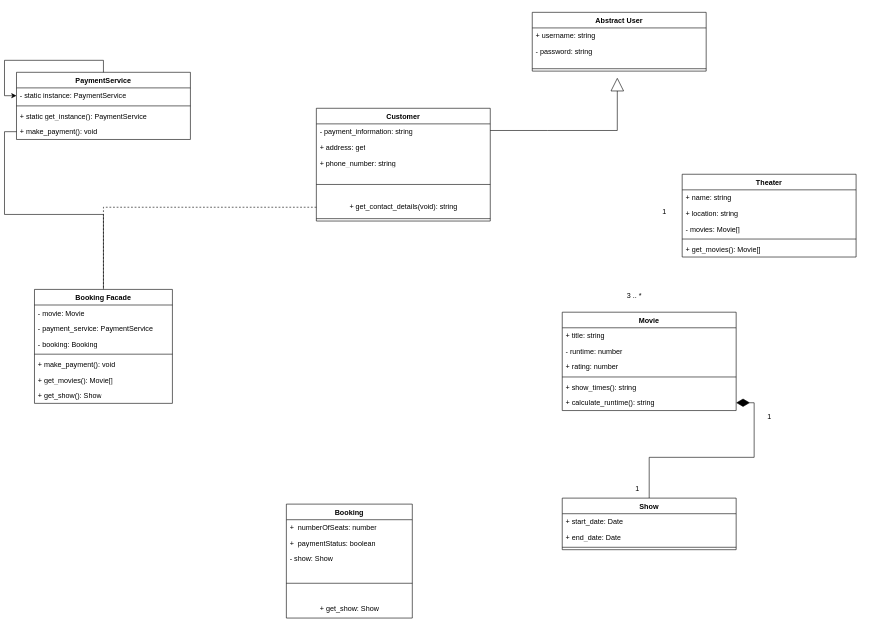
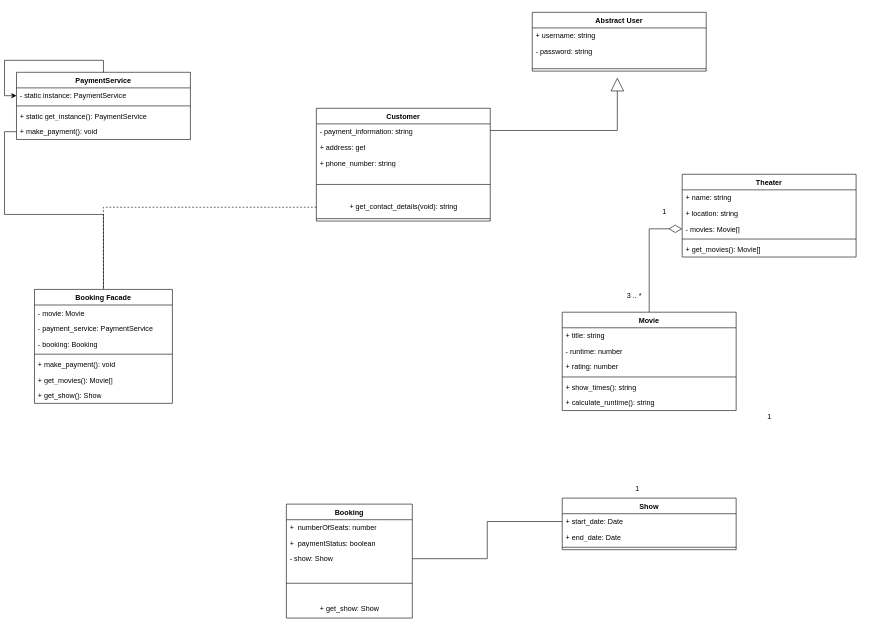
  <mxCell id="0" />
  <mxCell id="1" parent="0" />
  <mxCell id="2" value="Abstract User" style="swimlane;fontStyle=1;align=center;verticalAlign=top;childLayout=stackLayout;horizontal=1;startSize=26;horizontalStack=0;resizeParent=1;resizeParentMax=0;resizeLast=0;collapsible=1;marginBottom=0;whiteSpace=wrap;html=1;" parent="1" vertex="1"><mxGeometry x="880" y="20" width="290" height="98" as="geometry" /></mxCell>
  <mxCell id="3" value="+ username: string" style="text;strokeColor=none;fillColor=none;align=left;verticalAlign=top;spacingLeft=4;spacingRight=4;overflow=hidden;rotatable=0;points=[[0,0.5],[1,0.5]];portConstraint=eastwest;whiteSpace=wrap;html=1;" parent="2" vertex="1"><mxGeometry y="26" width="290" height="26" as="geometry" /></mxCell>
  <mxCell id="4" value="- password: string" style="text;strokeColor=none;fillColor=none;align=left;verticalAlign=top;spacingLeft=4;spacingRight=4;overflow=hidden;rotatable=0;points=[[0,0.5],[1,0.5]];portConstraint=eastwest;whiteSpace=wrap;html=1;" parent="2" vertex="1"><mxGeometry y="52" width="290" height="38" as="geometry" /></mxCell>
  <mxCell id="5" value="" style="line;strokeWidth=1;fillColor=none;align=left;verticalAlign=middle;spacingTop=-1;spacingLeft=3;spacingRight=3;rotatable=0;labelPosition=right;points=[];portConstraint=eastwest;strokeColor=inherit;" parent="2" vertex="1"><mxGeometry y="90" width="290" height="8" as="geometry" /></mxCell>
  <mxCell id="6" value="Customer" style="swimlane;fontStyle=1;align=center;verticalAlign=top;childLayout=stackLayout;horizontal=1;startSize=26;horizontalStack=0;resizeParent=1;resizeParentMax=0;resizeLast=0;collapsible=1;marginBottom=0;whiteSpace=wrap;html=1;" parent="1" vertex="1"><mxGeometry x="520" y="180" width="290" height="188" as="geometry" /></mxCell>
  <mxCell id="7" value="- payment_information: string" style="text;strokeColor=none;fillColor=none;align=left;verticalAlign=top;spacingLeft=4;spacingRight=4;overflow=hidden;rotatable=0;points=[[0,0.5],[1,0.5]];portConstraint=eastwest;whiteSpace=wrap;html=1;" parent="6" vertex="1"><mxGeometry y="26" width="290" height="26" as="geometry" /></mxCell>
  <mxCell id="8" value="+ address: get" style="text;strokeColor=none;fillColor=none;align=left;verticalAlign=top;spacingLeft=4;spacingRight=4;overflow=hidden;rotatable=0;points=[[0,0.5],[1,0.5]];portConstraint=eastwest;whiteSpace=wrap;html=1;" parent="6" vertex="1"><mxGeometry y="52" width="290" height="26" as="geometry" /></mxCell>
  <mxCell id="9" value="+ phone_number: string" style="text;strokeColor=none;fillColor=none;align=left;verticalAlign=top;spacingLeft=4;spacingRight=4;overflow=hidden;rotatable=0;points=[[0,0.5],[1,0.5]];portConstraint=eastwest;whiteSpace=wrap;html=1;" parent="6" vertex="1"><mxGeometry y="78" width="290" height="26" as="geometry" /></mxCell>
  <mxCell id="10" value="" style="line;strokeWidth=1;fillColor=none;align=left;verticalAlign=middle;spacingTop=-1;spacingLeft=3;spacingRight=3;rotatable=0;labelPosition=right;points=[];portConstraint=eastwest;strokeColor=inherit;" parent="6" vertex="1"><mxGeometry y="104" width="290" height="46" as="geometry" /></mxCell>
  <mxCell id="11" value="+ get_contact_details(void): string" style="text;html=1;align=center;verticalAlign=middle;resizable=0;points=[];autosize=1;strokeColor=none;fillColor=none;" parent="6" vertex="1"><mxGeometry y="150" width="290" height="30" as="geometry" /></mxCell>
  <mxCell id="12" style="line;strokeWidth=1;fillColor=none;align=left;verticalAlign=middle;spacingTop=-1;spacingLeft=3;spacingRight=3;rotatable=0;labelPosition=right;points=[];portConstraint=eastwest;strokeColor=inherit;" parent="6" vertex="1"><mxGeometry y="180" width="290" height="8" as="geometry" /></mxCell>
  <mxCell id="13" style="edgeStyle=orthogonalEdgeStyle;rounded=0;orthogonalLoop=1;jettySize=auto;html=1;entryX=0.489;entryY=1.038;entryDx=0;entryDy=0;entryPerimeter=0;endArrow=block;endFill=0;endSize=20;" parent="1" source="6" edge="1"><mxGeometry relative="1" as="geometry"><mxPoint x="1021.81" y="128.988" as="targetPoint" /><Array as="points"><mxPoint x="905" y="217" /><mxPoint x="912" y="217" /></Array></mxGeometry></mxCell>
  <mxCell id="14" value="Theater" style="swimlane;fontStyle=1;align=center;verticalAlign=top;childLayout=stackLayout;horizontal=1;startSize=26;horizontalStack=0;resizeParent=1;resizeParentMax=0;resizeLast=0;collapsible=1;marginBottom=0;whiteSpace=wrap;html=1;" parent="1" vertex="1"><mxGeometry x="1130" y="290" width="290" height="138" as="geometry" /></mxCell>
  <mxCell id="15" value="+ name: string" style="text;strokeColor=none;fillColor=none;align=left;verticalAlign=top;spacingLeft=4;spacingRight=4;overflow=hidden;rotatable=0;points=[[0,0.5],[1,0.5]];portConstraint=eastwest;whiteSpace=wrap;html=1;" parent="14" vertex="1"><mxGeometry y="26" width="290" height="26" as="geometry" /></mxCell>
  <mxCell id="16" value="+ location: string" style="text;strokeColor=none;fillColor=none;align=left;verticalAlign=top;spacingLeft=4;spacingRight=4;overflow=hidden;rotatable=0;points=[[0,0.5],[1,0.5]];portConstraint=eastwest;whiteSpace=wrap;html=1;" parent="14" vertex="1"><mxGeometry y="52" width="290" height="26" as="geometry" /></mxCell>
  <mxCell id="17" value="- movies: Movie[]" style="text;strokeColor=none;fillColor=none;align=left;verticalAlign=top;spacingLeft=4;spacingRight=4;overflow=hidden;rotatable=0;points=[[0,0.5],[1,0.5]];portConstraint=eastwest;whiteSpace=wrap;html=1;" parent="14" vertex="1"><mxGeometry y="78" width="290" height="26" as="geometry" /></mxCell>
  <mxCell id="18" value="" style="line;strokeWidth=1;fillColor=none;align=left;verticalAlign=middle;spacingTop=-1;spacingLeft=3;spacingRight=3;rotatable=0;labelPosition=right;points=[];portConstraint=eastwest;strokeColor=inherit;" parent="14" vertex="1"><mxGeometry y="104" width="290" height="8" as="geometry" /></mxCell>
  <mxCell id="19" value="+ get_movies(): Movie[]" style="text;strokeColor=none;fillColor=none;align=left;verticalAlign=top;spacingLeft=4;spacingRight=4;overflow=hidden;rotatable=0;points=[[0,0.5],[1,0.5]];portConstraint=eastwest;whiteSpace=wrap;html=1;" parent="14" vertex="1"><mxGeometry y="112" width="290" height="26" as="geometry" /></mxCell>
+ <mxCell id="20" style="edgeStyle=orthogonalEdgeStyle;rounded=0;orthogonalLoop=1;jettySize=auto;html=1;entryX=0;entryY=0.5;entryDx=0;entryDy=0;endArrow=diamondThin;endFill=0;endSize=20;" parent="1" source="21" target="17" edge="1"><mxGeometry relative="1" as="geometry" /></mxCell>
  <mxCell id="21" value="Movie" style="swimlane;fontStyle=1;align=center;verticalAlign=top;childLayout=stackLayout;horizontal=1;startSize=26;horizontalStack=0;resizeParent=1;resizeParentMax=0;resizeLast=0;collapsible=1;marginBottom=0;whiteSpace=wrap;html=1;" parent="1" vertex="1"><mxGeometry x="930" y="520" width="290" height="164" as="geometry" /></mxCell>
  <mxCell id="22" value="+ title: string" style="text;strokeColor=none;fillColor=none;align=left;verticalAlign=top;spacingLeft=4;spacingRight=4;overflow=hidden;rotatable=0;points=[[0,0.5],[1,0.5]];portConstraint=eastwest;whiteSpace=wrap;html=1;" parent="21" vertex="1"><mxGeometry y="26" width="290" height="26" as="geometry" /></mxCell>
  <mxCell id="23" value="- runtime: number" style="text;strokeColor=none;fillColor=none;align=left;verticalAlign=top;spacingLeft=4;spacingRight=4;overflow=hidden;rotatable=0;points=[[0,0.5],[1,0.5]];portConstraint=eastwest;whiteSpace=wrap;html=1;" parent="21" vertex="1"><mxGeometry y="52" width="290" height="26" as="geometry" /></mxCell>
  <mxCell id="24" value="+ rating: number" style="text;strokeColor=none;fillColor=none;align=left;verticalAlign=top;spacingLeft=4;spacingRight=4;overflow=hidden;rotatable=0;points=[[0,0.5],[1,0.5]];portConstraint=eastwest;whiteSpace=wrap;html=1;" parent="21" vertex="1"><mxGeometry y="78" width="290" height="26" as="geometry" /></mxCell>
  <mxCell id="25" value="" style="line;strokeWidth=1;fillColor=none;align=left;verticalAlign=middle;spacingTop=-1;spacingLeft=3;spacingRight=3;rotatable=0;labelPosition=right;points=[];portConstraint=eastwest;strokeColor=inherit;" parent="21" vertex="1"><mxGeometry y="104" width="290" height="8" as="geometry" /></mxCell>
  <mxCell id="26" value="+ show_times(): string" style="text;strokeColor=none;fillColor=none;align=left;verticalAlign=top;spacingLeft=4;spacingRight=4;overflow=hidden;rotatable=0;points=[[0,0.5],[1,0.5]];portConstraint=eastwest;whiteSpace=wrap;html=1;" parent="21" vertex="1"><mxGeometry y="112" width="290" height="26" as="geometry" /></mxCell>
  <mxCell id="27" value="+ calculate_runtime(): string" style="text;strokeColor=none;fillColor=none;align=left;verticalAlign=top;spacingLeft=4;spacingRight=4;overflow=hidden;rotatable=0;points=[[0,0.5],[1,0.5]];portConstraint=eastwest;whiteSpace=wrap;html=1;" parent="21" vertex="1"><mxGeometry y="138" width="290" height="26" as="geometry" /></mxCell>
- <mxCell id="28" style="edgeStyle=orthogonalEdgeStyle;rounded=0;orthogonalLoop=1;jettySize=auto;html=1;endArrow=diamondThin;endFill=1;startSize=20;endSize=20;" parent="1" source="29" target="27" edge="1"><mxGeometry relative="1" as="geometry" /></mxCell>
  <mxCell id="29" value="Show" style="swimlane;fontStyle=1;align=center;verticalAlign=top;childLayout=stackLayout;horizontal=1;startSize=26;horizontalStack=0;resizeParent=1;resizeParentMax=0;resizeLast=0;collapsible=1;marginBottom=0;whiteSpace=wrap;html=1;" parent="1" vertex="1"><mxGeometry x="930" y="830" width="290" height="86" as="geometry" /></mxCell>
  <mxCell id="30" value="+ start_date: Date" style="text;strokeColor=none;fillColor=none;align=left;verticalAlign=top;spacingLeft=4;spacingRight=4;overflow=hidden;rotatable=0;points=[[0,0.5],[1,0.5]];portConstraint=eastwest;whiteSpace=wrap;html=1;" parent="29" vertex="1"><mxGeometry y="26" width="290" height="26" as="geometry" /></mxCell>
  <mxCell id="31" value="+ end_date: Date" style="text;strokeColor=none;fillColor=none;align=left;verticalAlign=top;spacingLeft=4;spacingRight=4;overflow=hidden;rotatable=0;points=[[0,0.5],[1,0.5]];portConstraint=eastwest;whiteSpace=wrap;html=1;" parent="29" vertex="1"><mxGeometry y="52" width="290" height="26" as="geometry" /></mxCell>
  <mxCell id="32" value="" style="line;strokeWidth=1;fillColor=none;align=left;verticalAlign=middle;spacingTop=-1;spacingLeft=3;spacingRight=3;rotatable=0;labelPosition=right;points=[];portConstraint=eastwest;strokeColor=inherit;" parent="29" vertex="1"><mxGeometry y="78" width="290" height="8" as="geometry" /></mxCell>
  <mxCell id="33" value="1" style="text;html=1;align=center;verticalAlign=middle;resizable=0;points=[];autosize=1;strokeColor=none;fillColor=none;" parent="1" vertex="1"><mxGeometry x="1040" y="800" width="30" height="30" as="geometry" /></mxCell>
  <mxCell id="34" value="1" style="text;html=1;align=center;verticalAlign=middle;resizable=0;points=[];autosize=1;strokeColor=none;fillColor=none;" parent="1" vertex="1"><mxGeometry x="1260" y="680" width="30" height="30" as="geometry" /></mxCell>
  <mxCell id="35" value="3 .. *" style="text;html=1;align=center;verticalAlign=middle;resizable=0;points=[];autosize=1;strokeColor=none;fillColor=none;" parent="1" vertex="1"><mxGeometry x="1025" y="478" width="50" height="30" as="geometry" /></mxCell>
  <mxCell id="36" value="1" style="text;html=1;align=center;verticalAlign=middle;resizable=0;points=[];autosize=1;strokeColor=none;fillColor=none;" parent="1" vertex="1"><mxGeometry x="1085" y="338" width="30" height="30" as="geometry" /></mxCell>
  <mxCell id="37" value="PaymentService" style="swimlane;fontStyle=1;align=center;verticalAlign=top;childLayout=stackLayout;horizontal=1;startSize=26;horizontalStack=0;resizeParent=1;resizeParentMax=0;resizeLast=0;collapsible=1;marginBottom=0;whiteSpace=wrap;html=1;" parent="1" vertex="1"><mxGeometry x="20" y="120" width="290" height="112" as="geometry" /></mxCell>
  <mxCell id="38" value="- static instance: PaymentService" style="text;strokeColor=none;fillColor=none;align=left;verticalAlign=top;spacingLeft=4;spacingRight=4;overflow=hidden;rotatable=0;points=[[0,0.5],[1,0.5]];portConstraint=eastwest;whiteSpace=wrap;html=1;" parent="37" vertex="1"><mxGeometry y="26" width="290" height="26" as="geometry" /></mxCell>
  <mxCell id="39" value="" style="line;strokeWidth=1;fillColor=none;align=left;verticalAlign=middle;spacingTop=-1;spacingLeft=3;spacingRight=3;rotatable=0;labelPosition=right;points=[];portConstraint=eastwest;strokeColor=inherit;" parent="37" vertex="1"><mxGeometry y="52" width="290" height="8" as="geometry" /></mxCell>
  <mxCell id="40" value="+ static get_instance(): PaymentService&lt;br&gt;" style="text;strokeColor=none;fillColor=none;align=left;verticalAlign=top;spacingLeft=4;spacingRight=4;overflow=hidden;rotatable=0;points=[[0,0.5],[1,0.5]];portConstraint=eastwest;whiteSpace=wrap;html=1;" parent="37" vertex="1"><mxGeometry y="60" width="290" height="26" as="geometry" /></mxCell>
  <mxCell id="41" value="+ make_payment(): void" style="text;strokeColor=none;fillColor=none;align=left;verticalAlign=top;spacingLeft=4;spacingRight=4;overflow=hidden;rotatable=0;points=[[0,0.5],[1,0.5]];portConstraint=eastwest;whiteSpace=wrap;html=1;" parent="37" vertex="1"><mxGeometry y="86" width="290" height="26" as="geometry" /></mxCell>
  <mxCell id="42" style="edgeStyle=orthogonalEdgeStyle;rounded=0;orthogonalLoop=1;jettySize=auto;html=1;" parent="37" source="37" target="38" edge="1"><mxGeometry relative="1" as="geometry" /></mxCell>
  <mxCell id="43" value="Booking" style="swimlane;fontStyle=1;align=center;verticalAlign=top;childLayout=stackLayout;horizontal=1;startSize=26;horizontalStack=0;resizeParent=1;resizeParentMax=0;resizeLast=0;collapsible=1;marginBottom=0;whiteSpace=wrap;html=1;" parent="1" vertex="1"><mxGeometry x="470" y="840" width="210" height="190" as="geometry" /></mxCell>
  <mxCell id="44" value="+&amp;nbsp; numberOfSeats: number" style="text;strokeColor=none;fillColor=none;align=left;verticalAlign=top;spacingLeft=4;spacingRight=4;overflow=hidden;rotatable=0;points=[[0,0.5],[1,0.5]];portConstraint=eastwest;whiteSpace=wrap;html=1;" parent="43" vertex="1"><mxGeometry y="26" width="210" height="26" as="geometry" /></mxCell>
  <mxCell id="45" value="+&amp;nbsp; paymentStatus: boolean" style="text;strokeColor=none;fillColor=none;align=left;verticalAlign=top;spacingLeft=4;spacingRight=4;overflow=hidden;rotatable=0;points=[[0,0.5],[1,0.5]];portConstraint=eastwest;whiteSpace=wrap;html=1;" parent="43" vertex="1"><mxGeometry y="52" width="210" height="26" as="geometry" /></mxCell>
  <mxCell id="46" value="- show: Show" style="text;strokeColor=none;fillColor=none;align=left;verticalAlign=top;spacingLeft=4;spacingRight=4;overflow=hidden;rotatable=0;points=[[0,0.5],[1,0.5]];portConstraint=eastwest;whiteSpace=wrap;html=1;" parent="43" vertex="1"><mxGeometry y="78" width="210" height="26" as="geometry" /></mxCell>
  <mxCell id="47" value="" style="line;strokeWidth=1;fillColor=none;align=left;verticalAlign=middle;spacingTop=-1;spacingLeft=3;spacingRight=3;rotatable=0;labelPosition=right;points=[];portConstraint=eastwest;strokeColor=inherit;" parent="43" vertex="1"><mxGeometry y="104" width="210" height="56" as="geometry" /></mxCell>
  <mxCell id="48" value="+ get_show: Show" style="text;html=1;align=center;verticalAlign=middle;resizable=0;points=[];autosize=1;strokeColor=none;fillColor=none;" vertex="1" parent="43"><mxGeometry y="160" width="210" height="30" as="geometry" /></mxCell>
  <mxCell id="49" style="edgeStyle=orthogonalEdgeStyle;rounded=0;orthogonalLoop=1;jettySize=auto;html=1;entryX=0;entryY=0.5;entryDx=0;entryDy=0;startArrow=none;startFill=0;endArrow=none;endFill=0;" parent="1" source="50" target="41" edge="1"><mxGeometry relative="1" as="geometry" /></mxCell>
  <mxCell id="50" value="Booking Facade" style="swimlane;fontStyle=1;align=center;verticalAlign=top;childLayout=stackLayout;horizontal=1;startSize=26;horizontalStack=0;resizeParent=1;resizeParentMax=0;resizeLast=0;collapsible=1;marginBottom=0;whiteSpace=wrap;html=1;" parent="1" vertex="1"><mxGeometry x="50" y="482" width="230" height="190" as="geometry" /></mxCell>
  <mxCell id="51" value="- movie: Movie" style="text;strokeColor=none;fillColor=none;align=left;verticalAlign=top;spacingLeft=4;spacingRight=4;overflow=hidden;rotatable=0;points=[[0,0.5],[1,0.5]];portConstraint=eastwest;whiteSpace=wrap;html=1;" parent="50" vertex="1"><mxGeometry y="26" width="230" height="26" as="geometry" /></mxCell>
  <mxCell id="52" value="- payment_service: PaymentService" style="text;strokeColor=none;fillColor=none;align=left;verticalAlign=top;spacingLeft=4;spacingRight=4;overflow=hidden;rotatable=0;points=[[0,0.5],[1,0.5]];portConstraint=eastwest;whiteSpace=wrap;html=1;" parent="50" vertex="1"><mxGeometry y="52" width="230" height="26" as="geometry" /></mxCell>
  <mxCell id="53" value="- booking: Booking" style="text;strokeColor=none;fillColor=none;align=left;verticalAlign=top;spacingLeft=4;spacingRight=4;overflow=hidden;rotatable=0;points=[[0,0.5],[1,0.5]];portConstraint=eastwest;whiteSpace=wrap;html=1;" vertex="1" parent="50"><mxGeometry y="78" width="230" height="26" as="geometry" /></mxCell>
  <mxCell id="54" value="" style="line;strokeWidth=1;fillColor=none;align=left;verticalAlign=middle;spacingTop=-1;spacingLeft=3;spacingRight=3;rotatable=0;labelPosition=right;points=[];portConstraint=eastwest;strokeColor=inherit;" parent="50" vertex="1"><mxGeometry y="104" width="230" height="8" as="geometry" /></mxCell>
  <mxCell id="55" value="+ make_payment(): void" style="text;strokeColor=none;fillColor=none;align=left;verticalAlign=top;spacingLeft=4;spacingRight=4;overflow=hidden;rotatable=0;points=[[0,0.5],[1,0.5]];portConstraint=eastwest;whiteSpace=wrap;html=1;" parent="50" vertex="1"><mxGeometry y="112" width="230" height="26" as="geometry" /></mxCell>
  <mxCell id="56" value="+ get_movies(): Movie[]" style="text;strokeColor=none;fillColor=none;align=left;verticalAlign=top;spacingLeft=4;spacingRight=4;overflow=hidden;rotatable=0;points=[[0,0.5],[1,0.5]];portConstraint=eastwest;whiteSpace=wrap;html=1;" parent="50" vertex="1"><mxGeometry y="138" width="230" height="26" as="geometry" /></mxCell>
  <mxCell id="57" value="+ get_show(): Show" style="text;strokeColor=none;fillColor=none;align=left;verticalAlign=top;spacingLeft=4;spacingRight=4;overflow=hidden;rotatable=0;points=[[0,0.5],[1,0.5]];portConstraint=eastwest;whiteSpace=wrap;html=1;" vertex="1" parent="50"><mxGeometry y="164" width="230" height="26" as="geometry" /></mxCell>
  <mxCell id="58" style="edgeStyle=orthogonalEdgeStyle;rounded=0;orthogonalLoop=1;jettySize=auto;html=1;endArrow=none;endFill=0;dashed=1;" parent="1" source="11" target="50" edge="1"><mxGeometry relative="1" as="geometry" /></mxCell>
+ <mxCell id="59" style="edgeStyle=orthogonalEdgeStyle;rounded=0;orthogonalLoop=1;jettySize=auto;html=1;entryX=0;entryY=0.5;entryDx=0;entryDy=0;endArrow=none;endFill=0;" parent="1" source="46" target="30" edge="1"><mxGeometry relative="1" as="geometry" /></mxCell>
